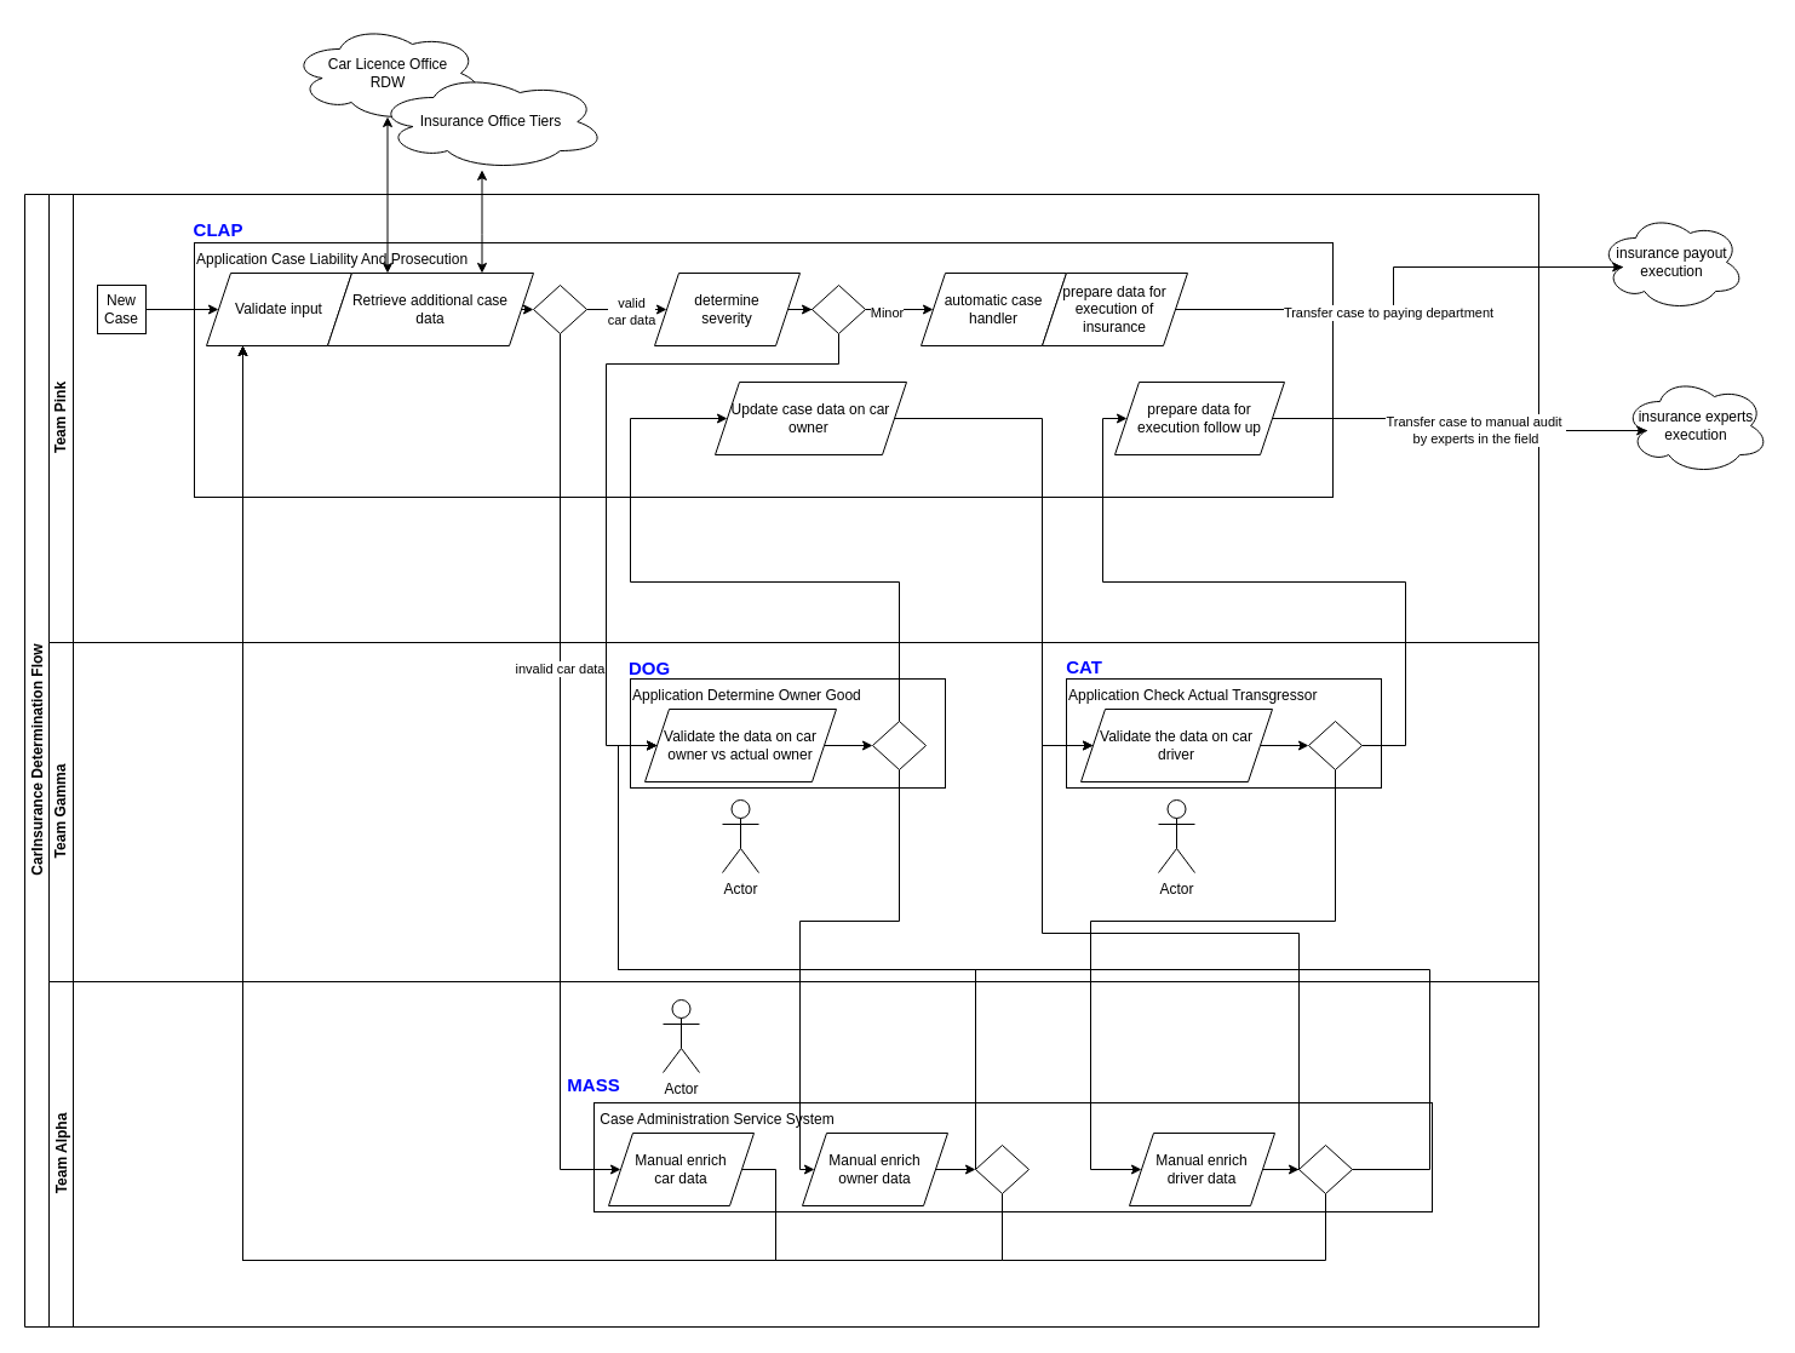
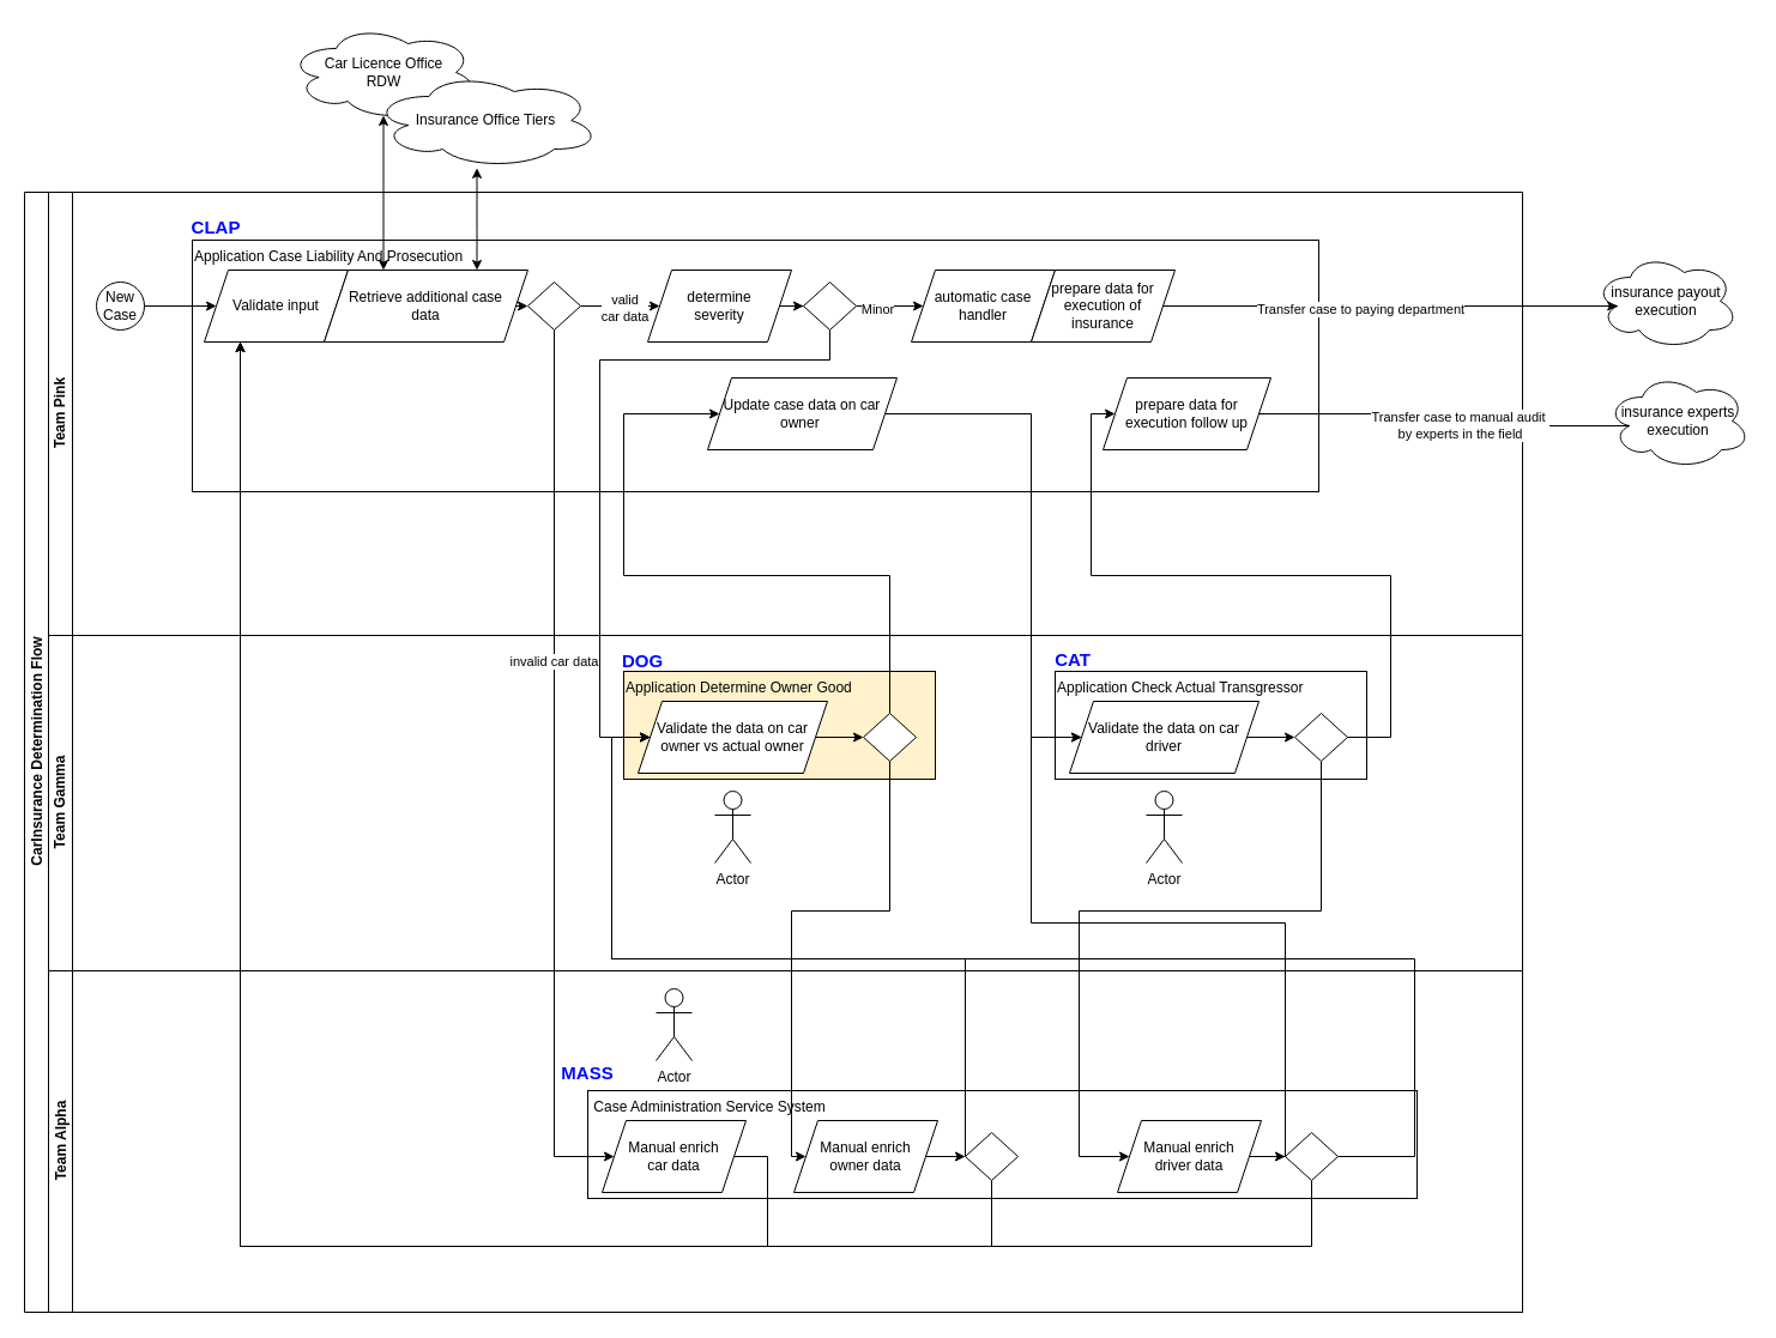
  <mxCell id="0" />
  <mxCell id="1" parent="0" />
  <mxCell id="2" value="CarInsurance Determination Flow" style="swimlane;html=1;childLayout=stackLayout;resizeParent=1;resizeParentMax=0;horizontal=0;startSize=20;horizontalStack=0;" parent="1" vertex="1"><mxGeometry x="20" y="160" width="1250" height="935" as="geometry" /></mxCell>
  <mxCell id="3" value="Team Pink" style="swimlane;html=1;startSize=20;horizontal=0;" parent="2" vertex="1"><mxGeometry x="20" width="1230" height="370" as="geometry" /></mxCell>
- <mxCell id="4" value="New Case" style="whiteSpace=wrap;html=1;rounded=0;" parent="3" vertex="1"><mxGeometry x="40" y="75" width="40" height="40" as="geometry" /></mxCell>
+ <mxCell id="4" value="New Case" style="ellipse;whiteSpace=wrap;html=1;" parent="3" vertex="1"><mxGeometry x="40" y="75" width="40" height="40" as="geometry" /></mxCell>
  <mxCell id="5" value="Application Case Liability And Prosecution" style="rounded=0;whiteSpace=wrap;html=1;fontFamily=Helvetica;fontSize=12;fontColor=#000000;align=left;verticalAlign=top;" parent="3" vertex="1"><mxGeometry x="120" y="40" width="940" height="210" as="geometry" /></mxCell>
  <mxCell id="6" value="Validate input" style="shape=parallelogram;perimeter=parallelogramPerimeter;whiteSpace=wrap;html=1;fixedSize=1;" parent="3" vertex="1"><mxGeometry x="130" y="65" width="120" height="60" as="geometry" /></mxCell>
  <mxCell id="7" style="edgeStyle=orthogonalEdgeStyle;rounded=0;orthogonalLoop=1;jettySize=auto;html=1;exitX=1;exitY=0.5;exitDx=0;exitDy=0;entryX=0;entryY=0.5;entryDx=0;entryDy=0;" parent="3" source="8" target="11" edge="1"><mxGeometry relative="1" as="geometry" /></mxCell>
  <mxCell id="8" value="Retrieve additional case&lt;br&gt;data" style="shape=parallelogram;perimeter=parallelogramPerimeter;whiteSpace=wrap;html=1;fixedSize=1;" parent="3" vertex="1"><mxGeometry x="230" y="65" width="170" height="60" as="geometry" /></mxCell>
  <mxCell id="9" value="" style="edgeStyle=orthogonalEdgeStyle;rounded=0;orthogonalLoop=1;jettySize=auto;html=1;entryX=0;entryY=0.5;entryDx=0;entryDy=0;" parent="3" source="11" target="13" edge="1"><mxGeometry relative="1" as="geometry"><mxPoint x="483" y="95" as="targetPoint" /></mxGeometry></mxCell>
  <mxCell id="10" value="valid &lt;br&gt;car data&lt;br&gt;" style="edgeLabel;html=1;align=center;verticalAlign=middle;resizable=0;points=[];" parent="9" vertex="1" connectable="0"><mxGeometry x="0.08" y="-1" relative="1" as="geometry"><mxPoint as="offset" /></mxGeometry></mxCell>
  <mxCell id="11" value="" style="rhombus;whiteSpace=wrap;html=1;" parent="3" vertex="1"><mxGeometry x="400" y="75" width="44" height="40" as="geometry" /></mxCell>
  <mxCell id="12" value="" style="edgeStyle=orthogonalEdgeStyle;rounded=0;orthogonalLoop=1;jettySize=auto;html=1;" parent="3" source="13" target="16" edge="1"><mxGeometry relative="1" as="geometry" /></mxCell>
  <mxCell id="13" value="determine &lt;br&gt;severity" style="shape=parallelogram;perimeter=parallelogramPerimeter;whiteSpace=wrap;html=1;fixedSize=1;" parent="3" vertex="1"><mxGeometry x="500" y="65" width="120" height="60" as="geometry" /></mxCell>
  <mxCell id="14" value="" style="edgeStyle=orthogonalEdgeStyle;rounded=0;orthogonalLoop=1;jettySize=auto;html=1;" parent="3" source="16" target="17" edge="1"><mxGeometry relative="1" as="geometry" /></mxCell>
  <mxCell id="15" value="Minor" style="edgeLabel;html=1;align=center;verticalAlign=middle;resizable=0;points=[];" parent="14" vertex="1" connectable="0"><mxGeometry x="-0.393" y="-2" relative="1" as="geometry"><mxPoint as="offset" /></mxGeometry></mxCell>
  <mxCell id="16" value="" style="rhombus;whiteSpace=wrap;html=1;" parent="3" vertex="1"><mxGeometry x="630" y="75" width="44" height="40" as="geometry" /></mxCell>
  <mxCell id="17" value="automatic case handler" style="shape=parallelogram;perimeter=parallelogramPerimeter;whiteSpace=wrap;html=1;fixedSize=1;" parent="3" vertex="1"><mxGeometry x="720" y="65" width="120" height="60" as="geometry" /></mxCell>
  <mxCell id="18" value="prepare data for execution of insurance" style="shape=parallelogram;perimeter=parallelogramPerimeter;whiteSpace=wrap;html=1;fixedSize=1;" parent="3" vertex="1"><mxGeometry x="820" y="65" width="120" height="60" as="geometry" /></mxCell>
  <mxCell id="19" value="prepare data for execution follow up" style="shape=parallelogram;perimeter=parallelogramPerimeter;whiteSpace=wrap;html=1;fixedSize=1;" parent="3" vertex="1"><mxGeometry x="880" y="155" width="140" height="60" as="geometry" /></mxCell>
  <mxCell id="20" value="Update case data on car owner&amp;nbsp;" style="shape=parallelogram;perimeter=parallelogramPerimeter;whiteSpace=wrap;html=1;fixedSize=1;" parent="3" vertex="1"><mxGeometry x="550" y="155" width="158" height="60" as="geometry" /></mxCell>
  <mxCell id="21" value="&lt;b&gt;&lt;font color=&quot;#0008ff&quot; style=&quot;font-size: 15px;&quot;&gt;CLAP&lt;/font&gt;&lt;/b&gt;" style="text;html=1;strokeColor=none;fillColor=none;align=center;verticalAlign=middle;whiteSpace=wrap;rounded=0;" parent="3" vertex="1"><mxGeometry x="110" y="14" width="60" height="30" as="geometry" /></mxCell>
  <mxCell id="22" value="" style="edgeStyle=orthogonalEdgeStyle;rounded=0;orthogonalLoop=1;jettySize=auto;html=1;" parent="3" source="4" target="6" edge="1"><mxGeometry relative="1" as="geometry" /></mxCell>
  <mxCell id="23" value="Team Gamma" style="swimlane;html=1;startSize=20;horizontal=0;" parent="2" vertex="1"><mxGeometry x="20" y="370" width="1230" height="280" as="geometry" /></mxCell>
- <mxCell id="24" value="Application Determine Owner Good" style="rounded=0;whiteSpace=wrap;html=1;fontFamily=Helvetica;fontSize=12;fontColor=#000000;align=left;verticalAlign=top;" parent="23" vertex="1"><mxGeometry x="480" y="30" width="260" height="90" as="geometry" /></mxCell>
+ <mxCell id="24" value="Application Determine Owner Good" style="rounded=0;whiteSpace=wrap;html=1;fontFamily=Helvetica;fontSize=12;fontColor=#000000;align=left;verticalAlign=top;fillColor=#fff2cc;" parent="23" vertex="1"><mxGeometry x="480" y="30" width="260" height="90" as="geometry" /></mxCell>
  <mxCell id="25" value="Validate the data on car owner vs actual owner" style="shape=parallelogram;perimeter=parallelogramPerimeter;whiteSpace=wrap;html=1;fixedSize=1;" parent="23" vertex="1"><mxGeometry x="492" y="55" width="158" height="60" as="geometry" /></mxCell>
  <mxCell id="26" value="Application Check Actual Transgressor" style="rounded=0;whiteSpace=wrap;html=1;fontFamily=Helvetica;fontSize=12;fontColor=#000000;align=left;verticalAlign=top;" parent="23" vertex="1"><mxGeometry x="840" y="30" width="260" height="90" as="geometry" /></mxCell>
  <mxCell id="27" style="edgeStyle=orthogonalEdgeStyle;rounded=0;orthogonalLoop=1;jettySize=auto;html=1;exitX=1;exitY=0.5;exitDx=0;exitDy=0;entryX=0;entryY=0.5;entryDx=0;entryDy=0;" parent="23" source="28" target="33" edge="1"><mxGeometry relative="1" as="geometry" /></mxCell>
  <mxCell id="28" value="Validate the data on car driver" style="shape=parallelogram;perimeter=parallelogramPerimeter;whiteSpace=wrap;html=1;fixedSize=1;" parent="23" vertex="1"><mxGeometry x="852" y="55" width="158" height="60" as="geometry" /></mxCell>
  <mxCell id="29" value="" style="rhombus;whiteSpace=wrap;html=1;" parent="23" vertex="1"><mxGeometry x="680" y="65" width="44" height="40" as="geometry" /></mxCell>
  <mxCell id="30" value="" style="endArrow=classic;html=1;rounded=0;entryX=0;entryY=0.5;entryDx=0;entryDy=0;exitX=1;exitY=0.5;exitDx=0;exitDy=0;" parent="23" source="25" target="29" edge="1"><mxGeometry width="50" height="50" relative="1" as="geometry"><mxPoint x="460" y="100" as="sourcePoint" /><mxPoint x="510" y="50" as="targetPoint" /></mxGeometry></mxCell>
  <mxCell id="31" value="Actor" style="shape=umlActor;verticalLabelPosition=bottom;verticalAlign=top;html=1;outlineConnect=0;" parent="23" vertex="1"><mxGeometry x="556" y="130" width="30" height="60" as="geometry" /></mxCell>
  <mxCell id="32" value="Actor" style="shape=umlActor;verticalLabelPosition=bottom;verticalAlign=top;html=1;outlineConnect=0;" parent="23" vertex="1"><mxGeometry x="916" y="130" width="30" height="60" as="geometry" /></mxCell>
  <mxCell id="33" value="" style="rhombus;whiteSpace=wrap;html=1;" parent="23" vertex="1"><mxGeometry x="1040" y="65" width="44" height="40" as="geometry" /></mxCell>
  <mxCell id="34" value="&lt;b&gt;&lt;font color=&quot;#0008ff&quot; style=&quot;font-size: 15px;&quot;&gt;DOG&lt;/font&gt;&lt;/b&gt;" style="text;html=1;strokeColor=none;fillColor=none;align=center;verticalAlign=middle;whiteSpace=wrap;rounded=0;" parent="23" vertex="1"><mxGeometry x="466" y="6" width="60" height="30" as="geometry" /></mxCell>
  <mxCell id="35" value="&lt;b&gt;&lt;font color=&quot;#0008ff&quot; style=&quot;font-size: 15px;&quot;&gt;CAT&lt;/font&gt;&lt;/b&gt;" style="text;html=1;strokeColor=none;fillColor=none;align=center;verticalAlign=middle;whiteSpace=wrap;rounded=0;" parent="23" vertex="1"><mxGeometry x="825" y="5" width="60" height="30" as="geometry" /></mxCell>
  <mxCell id="36" value="Team Alpha" style="swimlane;html=1;startSize=20;horizontal=0;" parent="2" vertex="1"><mxGeometry x="20" y="650" width="1230" height="285" as="geometry" /></mxCell>
  <mxCell id="37" value="&amp;nbsp;Case Administration Service System" style="rounded=0;whiteSpace=wrap;html=1;fontFamily=Helvetica;fontSize=12;fontColor=#000000;align=left;verticalAlign=top;" parent="36" vertex="1"><mxGeometry x="450" y="100" width="692" height="90" as="geometry" /></mxCell>
  <mxCell id="38" value="Manual enrich&lt;br&gt;car data" style="shape=parallelogram;perimeter=parallelogramPerimeter;whiteSpace=wrap;html=1;fixedSize=1;" parent="36" vertex="1"><mxGeometry x="462" y="125" width="120" height="60" as="geometry" /></mxCell>
  <mxCell id="39" value="Actor" style="shape=umlActor;verticalLabelPosition=bottom;verticalAlign=top;html=1;outlineConnect=0;" parent="36" vertex="1"><mxGeometry x="507" y="15" width="30" height="60" as="geometry" /></mxCell>
  <mxCell id="40" value="" style="edgeStyle=orthogonalEdgeStyle;rounded=0;orthogonalLoop=1;jettySize=auto;html=1;" parent="36" source="41" target="44" edge="1"><mxGeometry relative="1" as="geometry" /></mxCell>
  <mxCell id="41" value="Manual enrich&lt;br&gt;owner data" style="shape=parallelogram;perimeter=parallelogramPerimeter;whiteSpace=wrap;html=1;fixedSize=1;" parent="36" vertex="1"><mxGeometry x="622" y="125" width="120" height="60" as="geometry" /></mxCell>
  <mxCell id="42" value="" style="edgeStyle=orthogonalEdgeStyle;rounded=0;orthogonalLoop=1;jettySize=auto;html=1;" parent="36" source="43" target="45" edge="1"><mxGeometry relative="1" as="geometry" /></mxCell>
  <mxCell id="43" value="Manual enrich&lt;br&gt;driver data" style="shape=parallelogram;perimeter=parallelogramPerimeter;whiteSpace=wrap;html=1;fixedSize=1;" parent="36" vertex="1"><mxGeometry x="892" y="125" width="120" height="60" as="geometry" /></mxCell>
  <mxCell id="44" value="" style="rhombus;whiteSpace=wrap;html=1;" parent="36" vertex="1"><mxGeometry x="765" y="135" width="44" height="40" as="geometry" /></mxCell>
  <mxCell id="45" value="" style="rhombus;whiteSpace=wrap;html=1;" parent="36" vertex="1"><mxGeometry x="1032" y="135" width="44" height="40" as="geometry" /></mxCell>
  <mxCell id="46" value="&lt;b&gt;&lt;font color=&quot;#0008ff&quot; style=&quot;font-size: 15px;&quot;&gt;MASS&lt;/font&gt;&lt;/b&gt;" style="text;html=1;strokeColor=none;fillColor=none;align=center;verticalAlign=middle;whiteSpace=wrap;rounded=0;" parent="36" vertex="1"><mxGeometry x="420" y="70" width="60" height="30" as="geometry" /></mxCell>
  <mxCell id="47" value="" style="endArrow=classic;html=1;rounded=0;exitX=0.5;exitY=1;exitDx=0;exitDy=0;entryX=0;entryY=0.5;entryDx=0;entryDy=0;" parent="2" source="11" target="38" edge="1"><mxGeometry width="50" height="50" relative="1" as="geometry"><mxPoint x="437" y="390" as="sourcePoint" /><mxPoint x="470" y="365" as="targetPoint" /><Array as="points"><mxPoint x="442" y="805" /></Array></mxGeometry></mxCell>
  <mxCell id="48" value="invalid car data" style="edgeLabel;html=1;align=center;verticalAlign=middle;resizable=0;points=[];" parent="47" vertex="1" connectable="0"><mxGeometry x="-0.255" y="-1" relative="1" as="geometry"><mxPoint as="offset" /></mxGeometry></mxCell>
  <mxCell id="49" value="" style="edgeStyle=orthogonalEdgeStyle;rounded=0;orthogonalLoop=1;jettySize=auto;html=1;entryX=0;entryY=0.5;entryDx=0;entryDy=0;" parent="2" source="16" target="25" edge="1"><mxGeometry relative="1" as="geometry"><Array as="points"><mxPoint x="672" y="140" /><mxPoint x="480" y="140" /><mxPoint x="480" y="455" /></Array></mxGeometry></mxCell>
  <mxCell id="50" style="edgeStyle=orthogonalEdgeStyle;rounded=0;orthogonalLoop=1;jettySize=auto;html=1;exitX=1;exitY=0.5;exitDx=0;exitDy=0;entryX=0;entryY=0.5;entryDx=0;entryDy=0;" parent="2" source="33" target="19" edge="1"><mxGeometry relative="1" as="geometry"><mxPoint x="1170" y="455" as="targetPoint" /><Array as="points"><mxPoint x="1140" y="455" /><mxPoint x="1140" y="320" /><mxPoint x="890" y="320" /><mxPoint x="890" y="185" /></Array></mxGeometry></mxCell>
  <mxCell id="51" style="edgeStyle=orthogonalEdgeStyle;rounded=0;orthogonalLoop=1;jettySize=auto;html=1;exitX=0.5;exitY=1;exitDx=0;exitDy=0;entryX=0;entryY=0.5;entryDx=0;entryDy=0;" parent="2" source="29" target="41" edge="1"><mxGeometry relative="1" as="geometry"><Array as="points"><mxPoint x="722" y="600" /><mxPoint x="640" y="600" /><mxPoint x="640" y="805" /></Array></mxGeometry></mxCell>
  <mxCell id="52" value="" style="edgeStyle=orthogonalEdgeStyle;rounded=0;orthogonalLoop=1;jettySize=auto;html=1;entryX=0;entryY=0.5;entryDx=0;entryDy=0;" parent="2" source="44" target="25" edge="1"><mxGeometry relative="1" as="geometry"><Array as="points"><mxPoint x="785" y="640" /><mxPoint x="490" y="640" /><mxPoint x="490" y="455" /></Array></mxGeometry></mxCell>
  <mxCell id="53" value="" style="edgeStyle=orthogonalEdgeStyle;rounded=0;orthogonalLoop=1;jettySize=auto;html=1;entryX=0;entryY=0.5;entryDx=0;entryDy=0;" parent="2" source="33" target="43" edge="1"><mxGeometry relative="1" as="geometry"><mxPoint x="1082" y="575" as="targetPoint" /><Array as="points"><mxPoint x="1082" y="600" /><mxPoint x="880" y="600" /><mxPoint x="880" y="805" /></Array></mxGeometry></mxCell>
  <mxCell id="54" value="" style="edgeStyle=orthogonalEdgeStyle;rounded=0;orthogonalLoop=1;jettySize=auto;html=1;entryX=0;entryY=0.5;entryDx=0;entryDy=0;" parent="2" source="45" target="28" edge="1"><mxGeometry relative="1" as="geometry"><mxPoint x="1052" y="685" as="targetPoint" /><Array as="points"><mxPoint x="1052" y="610" /><mxPoint x="840" y="610" /><mxPoint x="840" y="455" /></Array></mxGeometry></mxCell>
  <mxCell id="55" style="edgeStyle=orthogonalEdgeStyle;rounded=0;orthogonalLoop=1;jettySize=auto;html=1;entryX=0;entryY=0.5;entryDx=0;entryDy=0;" parent="2" source="45" target="25" edge="1"><mxGeometry relative="1" as="geometry"><Array as="points"><mxPoint x="1160" y="805" /><mxPoint x="1160" y="640" /><mxPoint x="490" y="640" /><mxPoint x="490" y="455" /></Array></mxGeometry></mxCell>
  <mxCell id="56" value="" style="edgeStyle=orthogonalEdgeStyle;rounded=0;orthogonalLoop=1;jettySize=auto;html=1;entryX=0;entryY=0.5;entryDx=0;entryDy=0;" parent="2" source="29" target="20" edge="1"><mxGeometry relative="1" as="geometry"><Array as="points"><mxPoint x="722" y="320" /><mxPoint x="500" y="320" /><mxPoint x="500" y="185" /></Array></mxGeometry></mxCell>
  <mxCell id="57" style="edgeStyle=orthogonalEdgeStyle;rounded=0;orthogonalLoop=1;jettySize=auto;html=1;exitX=1;exitY=0.5;exitDx=0;exitDy=0;entryX=0;entryY=0.5;entryDx=0;entryDy=0;" parent="2" source="20" target="28" edge="1"><mxGeometry relative="1" as="geometry"><Array as="points"><mxPoint x="840" y="185" /><mxPoint x="840" y="455" /></Array></mxGeometry></mxCell>
  <mxCell id="58" value="" style="endArrow=classic;html=1;rounded=0;exitX=0.5;exitY=1;exitDx=0;exitDy=0;entryX=0.25;entryY=1;entryDx=0;entryDy=0;" edge="1" parent="2" source="44" target="6"><mxGeometry width="50" height="50" relative="1" as="geometry"><mxPoint x="740" y="490" as="sourcePoint" /><mxPoint x="790" y="440" as="targetPoint" /><Array as="points"><mxPoint x="807" y="880" /><mxPoint x="180" y="880" /></Array></mxGeometry></mxCell>
  <mxCell id="59" value="Car Licence Office&lt;br&gt;RDW" style="ellipse;shape=cloud;whiteSpace=wrap;html=1;" parent="1" vertex="1"><mxGeometry x="240" y="20" width="160" height="80" as="geometry" /></mxCell>
  <mxCell id="60" value="" style="endArrow=classic;html=1;rounded=0;endFill=1;startArrow=classic;startFill=1;entryX=0.55;entryY=0.95;entryDx=0;entryDy=0;entryPerimeter=0;" parent="1" edge="1"><mxGeometry width="50" height="50" relative="1" as="geometry"><mxPoint x="319.5" y="225" as="sourcePoint" /><mxPoint x="319.5" y="96" as="targetPoint" /><Array as="points" /></mxGeometry></mxCell>
- <mxCell id="61" value="insurance payout execution" style="ellipse;shape=cloud;whiteSpace=wrap;html=1;" parent="1" vertex="1"><mxGeometry x="1320" y="176" width="120" height="80" as="geometry" /></mxCell>
+ <mxCell id="61" value="insurance payout execution" style="ellipse;shape=cloud;whiteSpace=wrap;html=1;" parent="1" vertex="1"><mxGeometry x="1330" y="211" width="120" height="80" as="geometry" /></mxCell>
  <mxCell id="62" value="" style="edgeStyle=orthogonalEdgeStyle;rounded=0;orthogonalLoop=1;jettySize=auto;html=1;entryX=0.16;entryY=0.55;entryDx=0;entryDy=0;entryPerimeter=0;" parent="1" source="18" target="61" edge="1"><mxGeometry relative="1" as="geometry"><mxPoint x="1120" y="255" as="targetPoint" /></mxGeometry></mxCell>
  <mxCell id="63" value="Transfer case to paying department" style="edgeLabel;html=1;align=center;verticalAlign=middle;resizable=0;points=[];" parent="62" vertex="1" connectable="0"><mxGeometry x="-0.135" y="-2" relative="1" as="geometry"><mxPoint as="offset" /></mxGeometry></mxCell>
  <mxCell id="64" value="insurance experts execution" style="ellipse;shape=cloud;whiteSpace=wrap;html=1;" parent="1" vertex="1"><mxGeometry x="1340" y="311" width="120" height="80" as="geometry" /></mxCell>
- <mxCell id="65" style="edgeStyle=orthogonalEdgeStyle;rounded=0;orthogonalLoop=1;jettySize=auto;html=1;exitX=1;exitY=0.5;exitDx=0;exitDy=0;entryX=0.16;entryY=0.55;entryDx=0;entryDy=0;entryPerimeter=0;" parent="1" source="19" target="64" edge="1"><mxGeometry relative="1" as="geometry" /></mxCell>
+ <mxCell id="65" style="edgeStyle=orthogonalEdgeStyle;rounded=0;orthogonalLoop=1;jettySize=auto;html=1;exitX=1;exitY=0.5;exitDx=0;exitDy=0;entryX=0.16;entryY=0.55;entryDx=0;entryDy=0;entryPerimeter=0;endArrow=none;" parent="1" source="19" target="64" edge="1"><mxGeometry relative="1" as="geometry" /></mxCell>
  <mxCell id="66" value="Transfer case to manual audit&amp;nbsp; &lt;br&gt;by experts in the field" style="edgeLabel;html=1;align=center;verticalAlign=middle;resizable=0;points=[];" parent="65" vertex="1" connectable="0"><mxGeometry x="0.106" y="1" relative="1" as="geometry"><mxPoint as="offset" /></mxGeometry></mxCell>
  <mxCell id="67" value="" style="edgeStyle=orthogonalEdgeStyle;rounded=0;orthogonalLoop=1;jettySize=auto;html=1;entryX=0.75;entryY=0;entryDx=0;entryDy=0;strokeColor=default;startArrow=classic;startFill=1;" edge="1" parent="1" source="68" target="8"><mxGeometry relative="1" as="geometry"><Array as="points"><mxPoint x="398" y="193" /></Array></mxGeometry></mxCell>
  <mxCell id="68" value="Insurance Office Tiers" style="ellipse;shape=cloud;whiteSpace=wrap;html=1;" vertex="1" parent="1"><mxGeometry x="310" y="60" width="190" height="80" as="geometry" /></mxCell>
  <mxCell id="69" value="" style="endArrow=classic;html=1;rounded=0;exitX=0.5;exitY=1;exitDx=0;exitDy=0;entryX=0.25;entryY=1;entryDx=0;entryDy=0;" edge="1" parent="1" source="45"><mxGeometry width="50" height="50" relative="1" as="geometry"><mxPoint x="827" y="985" as="sourcePoint" /><mxPoint x="200" y="285" as="targetPoint" /><Array as="points"><mxPoint x="1094" y="1040" /><mxPoint x="827" y="1040" /><mxPoint x="200" y="1040" /></Array></mxGeometry></mxCell>
  <mxCell id="70" value="" style="endArrow=classic;html=1;rounded=0;exitX=1;exitY=0.5;exitDx=0;exitDy=0;entryX=0.25;entryY=1;entryDx=0;entryDy=0;" edge="1" parent="1" source="38"><mxGeometry width="50" height="50" relative="1" as="geometry"><mxPoint x="827" y="985" as="sourcePoint" /><mxPoint x="200" y="285" as="targetPoint" /><Array as="points"><mxPoint x="640" y="965" /><mxPoint x="640" y="1040" /><mxPoint x="200" y="1040" /></Array></mxGeometry></mxCell>
